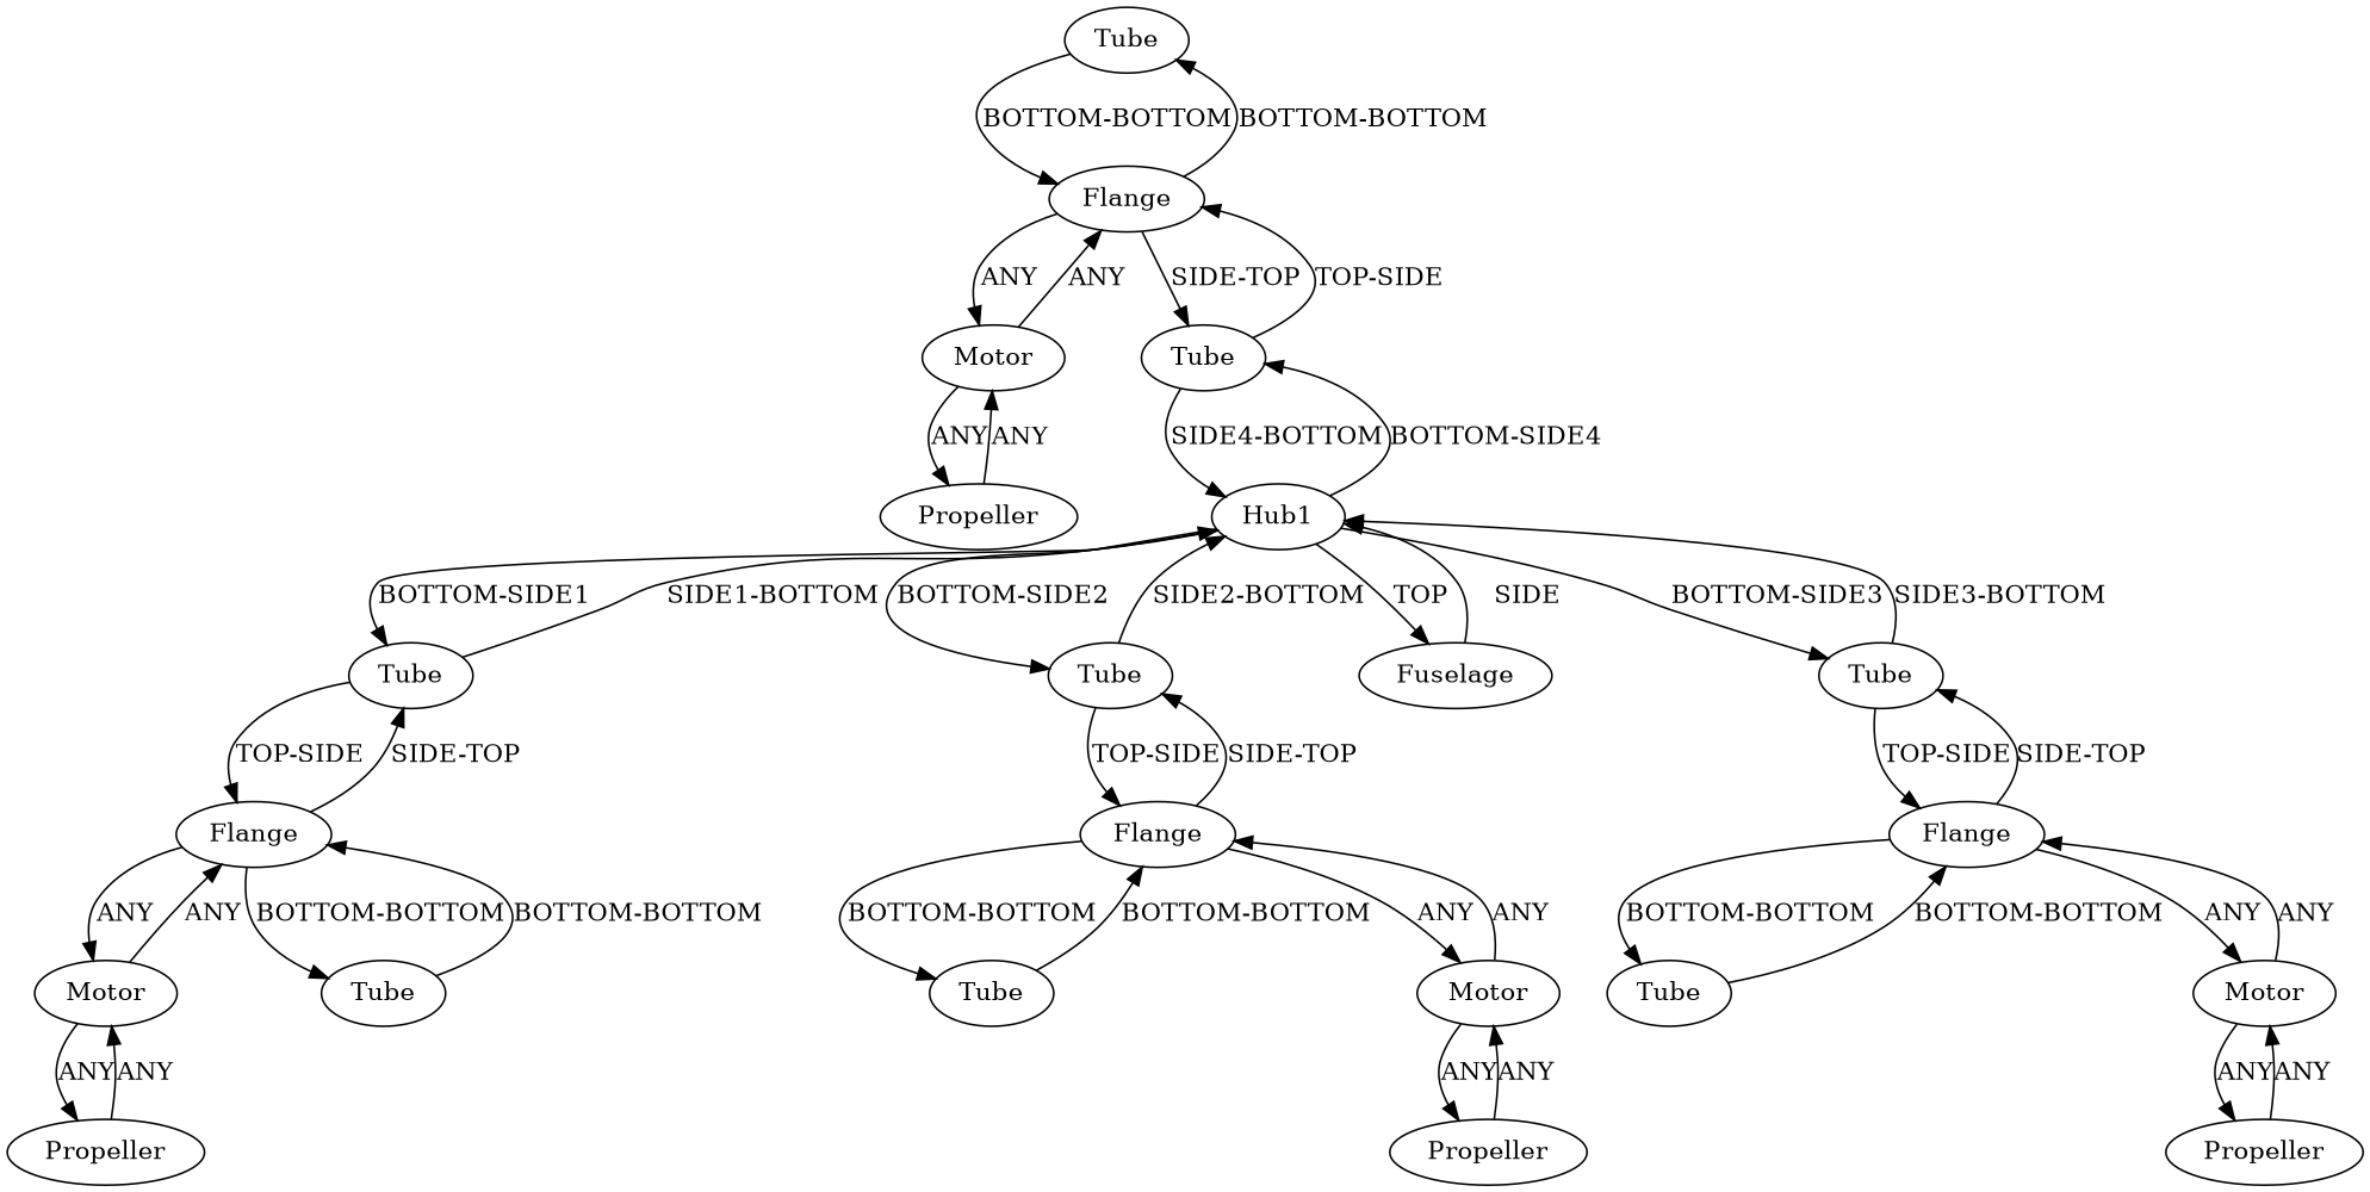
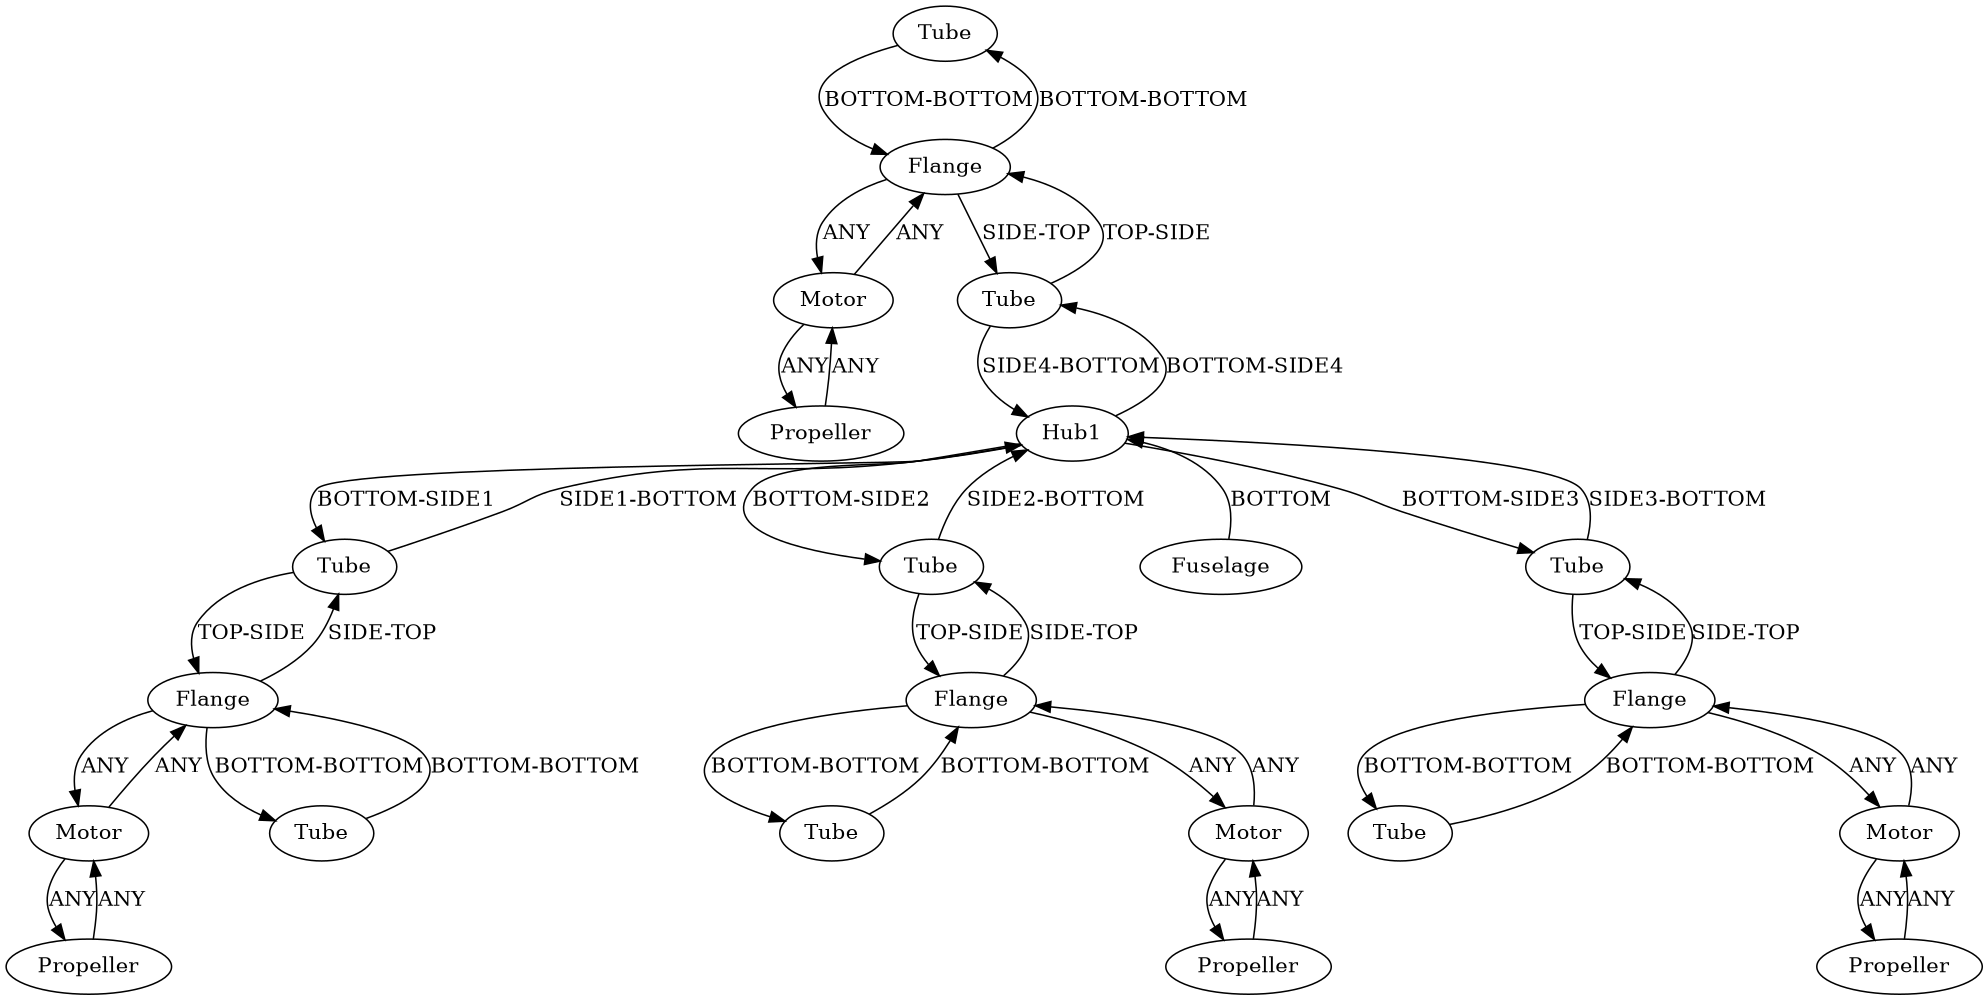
  digraph {
    n1 [instance=Tube_instance_1 label=Tube]
    n2 [instance=Flange_instance_2 label=Flange]
    n3 [instance=Motor_instance_2 label=Motor]
    n4 [instance=Tube_instance_7 label=Tube]
    n5 [instance=Motor_instance_1 label=Motor]
    n6 [instance=Propeller_instance_2 label=Propeller]
    n7 [instance=Flange_instance_4 label=Flange]
    n8 [instance=Tube_instance_2 label=Tube]
    n9 [instance=Tube_instance_4 label=Tube]
    n10 [instance=Hub4_instance_1 label=Hub1]
    n11 [instance=Tube_instance_6 label=Tube]
    n12 [instance=Fuselage_instance_1 label=Fuselage]
    n13 [instance=Tube_instance_8 label=Tube]
    n14 [instance=Tube_instance_3 label=Tube]
    n15 [instance=Flange_instance_3 label=Flange]
    n16 [instance=Motor_instance_4 label=Motor]
    n17 [instance=Propeller_instance_1 label=Propeller]
    n18 [instance=Flange_instance_1 label=Flange]
    n19 [instance=Tube_instance_5 label=Tube]
    n20 [instance=Motor_instance_3 label=Motor]
    n21 [instance=Propeller_instance_4 label=Propeller]
    n22 [instance=Propeller_instance_3 label=Propeller]
    n1 -> n2 [label="BOTTOM-BOTTOM"]
    n2 -> n1 [label="BOTTOM-BOTTOM"]
    n2 -> n3 [label=ANY]
    n2 -> n4 [label="SIDE-TOP"]
    n3 -> n2 [label=ANY]
    n3 -> n17 [label=ANY]
    n4 -> n2 [label="TOP-SIDE"]
    n4 -> n10 [label="SIDE4-BOTTOM"]
    n5 -> n6 [label=ANY]
    n5 -> n7 [label=ANY]
    n6 -> n5 [label=ANY]
    n7 -> n5 [label=ANY]
    n7 -> n8 [label="SIDE-TOP"]
    n7 -> n9 [label="BOTTOM-BOTTOM"]
    n8 -> n7 [label="TOP-SIDE"]
    n8 -> n10 [label="SIDE1-BOTTOM"]
    n9 -> n7 [label="BOTTOM-BOTTOM"]
    n10 -> n4 [label="BOTTOM-SIDE4"]
    n10 -> n8 [label="BOTTOM-SIDE1"]
    n10 -> n11 [label="BOTTOM-SIDE2"]
-   n10 -> n12 [label=TOP]
    n10 -> n13 [label="BOTTOM-SIDE3"]
    n11 -> n10 [label="SIDE2-BOTTOM"]
    n11 -> n18 [label="TOP-SIDE"]
-   n12 -> n10 [label=SIDE]
+   n12 -> n10 [label=BOTTOM]
    n13 -> n10 [label="SIDE3-BOTTOM"]
    n13 -> n15 [label="TOP-SIDE"]
    n14 -> n15 [label="BOTTOM-BOTTOM"]
    n15 -> n13 [label="SIDE-TOP"]
    n15 -> n14 [label="BOTTOM-BOTTOM"]
    n15 -> n16 [label=ANY]
    n16 -> n15 [label=ANY]
    n16 -> n22 [label=ANY]
    n17 -> n3 [label=ANY]
    n18 -> n11 [label="SIDE-TOP"]
    n18 -> n19 [label="BOTTOM-BOTTOM"]
    n18 -> n20 [label=ANY]
    n19 -> n18 [label="BOTTOM-BOTTOM"]
    n20 -> n18 [label=ANY]
    n20 -> n21 [label=ANY]
    n21 -> n20 [label=ANY]
    n22 -> n16 [label=ANY]
  }
